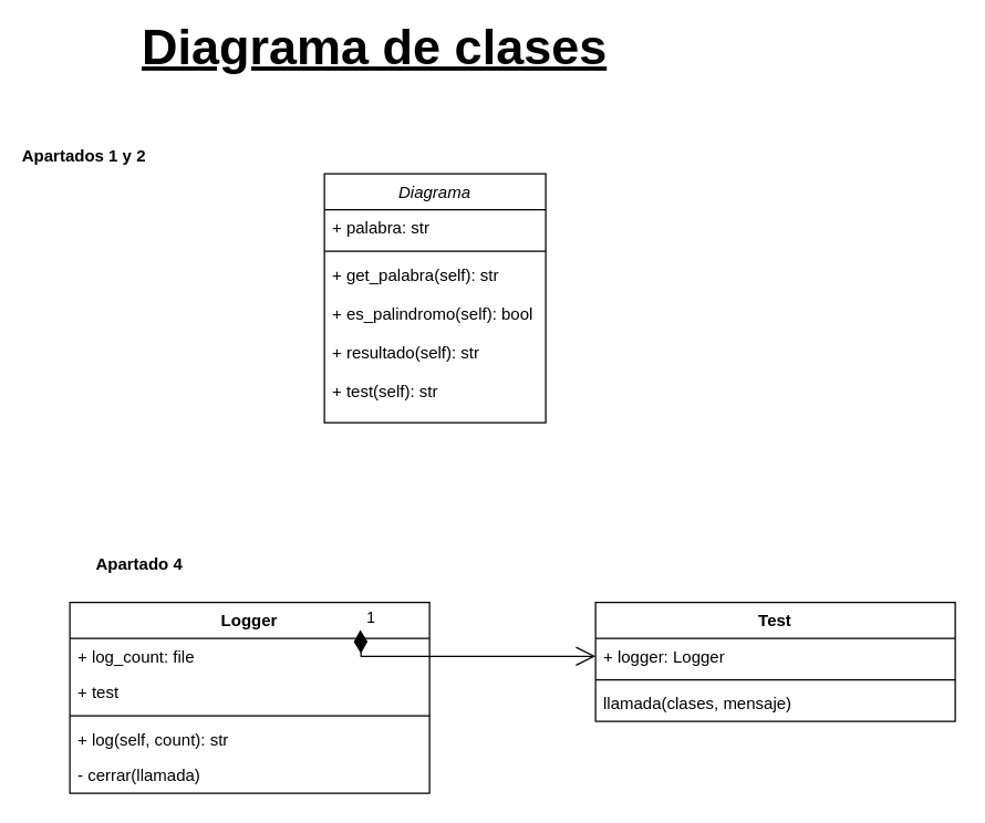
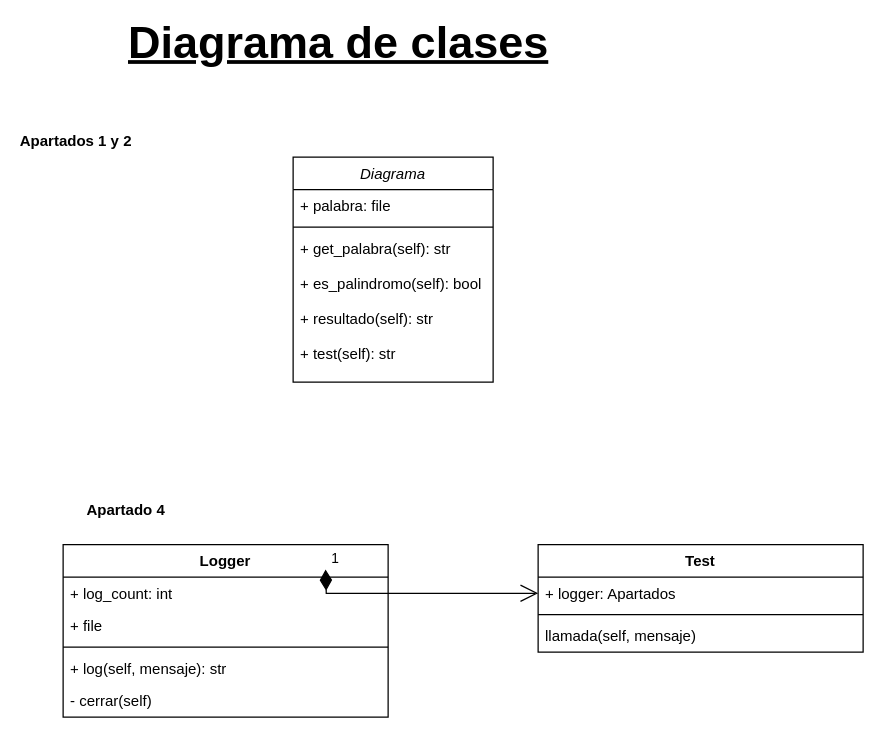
  <mxCell id="0" />
  <mxCell id="1" parent="0" />
  <mxCell id="2" value="Diagrama" style="swimlane;fontStyle=2;align=center;verticalAlign=top;childLayout=stackLayout;horizontal=1;startSize=26;horizontalStack=0;resizeParent=1;resizeLast=0;collapsible=1;marginBottom=0;rounded=0;shadow=0;strokeWidth=1;" parent="1" vertex="1"><mxGeometry x="234" y="125" width="160" height="180" as="geometry"><mxRectangle x="230" y="140" width="160" height="26" as="alternateBounds" /></mxGeometry></mxCell>
- <mxCell id="3" value="+ palabra: str" style="text;align=left;verticalAlign=top;spacingLeft=4;spacingRight=4;overflow=hidden;rotatable=0;points=[[0,0.5],[1,0.5]];portConstraint=eastwest;" parent="2" vertex="1"><mxGeometry y="26" width="160" height="26" as="geometry" /></mxCell>
+ <mxCell id="3" value="+ palabra: file" style="text;align=left;verticalAlign=top;spacingLeft=4;spacingRight=4;overflow=hidden;rotatable=0;points=[[0,0.5],[1,0.5]];portConstraint=eastwest;" parent="2" vertex="1"><mxGeometry y="26" width="160" height="26" as="geometry" /></mxCell>
  <mxCell id="4" value="" style="line;html=1;strokeWidth=1;align=left;verticalAlign=middle;spacingTop=-1;spacingLeft=3;spacingRight=3;rotatable=0;labelPosition=right;points=[];portConstraint=eastwest;" parent="2" vertex="1"><mxGeometry y="52" width="160" height="8" as="geometry" /></mxCell>
  <mxCell id="5" value="+ get_palabra(self): str&#10;&#10;+ es_palindromo(self): bool&#10;&#10;+ resultado(self): str&#10;&#10;+ test(self): str" style="text;align=left;verticalAlign=top;spacingLeft=4;spacingRight=4;overflow=hidden;rotatable=0;points=[[0,0.5],[1,0.5]];portConstraint=eastwest;" parent="2" vertex="1"><mxGeometry y="60" width="160" height="120" as="geometry" /></mxCell>
  <mxCell id="6" value="Apartados 1 y 2" style="text;align=center;fontStyle=1;verticalAlign=middle;spacingLeft=3;spacingRight=3;strokeColor=none;rotatable=0;points=[[0,0.5],[1,0.5]];portConstraint=eastwest;html=1;" vertex="1" parent="1"><mxGeometry x="20" y="100" width="80" height="26" as="geometry" /></mxCell>
  <mxCell id="7" value="Apartado 4" style="text;align=center;fontStyle=1;verticalAlign=middle;spacingLeft=3;spacingRight=3;strokeColor=none;rotatable=0;points=[[0,0.5],[1,0.5]];portConstraint=eastwest;html=1;" vertex="1" parent="1"><mxGeometry x="60" y="395" width="80" height="26" as="geometry" /></mxCell>
  <mxCell id="8" value="Logger&lt;div&gt;&lt;br&gt;&lt;/div&gt;" style="swimlane;fontStyle=1;align=center;verticalAlign=top;childLayout=stackLayout;horizontal=1;startSize=26;horizontalStack=0;resizeParent=1;resizeParentMax=0;resizeLast=0;collapsible=1;marginBottom=0;whiteSpace=wrap;html=1;" vertex="1" parent="1"><mxGeometry x="50" y="435" width="260" height="138" as="geometry" /></mxCell>
  <mxCell id="9" value="1" style="endArrow=open;html=1;endSize=12;startArrow=diamondThin;startSize=14;startFill=1;edgeStyle=orthogonalEdgeStyle;align=left;verticalAlign=bottom;rounded=0;" edge="1" parent="8" target="16"><mxGeometry x="-1" y="3" relative="1" as="geometry"><mxPoint x="210" y="20" as="sourcePoint" /><mxPoint x="370" y="20" as="targetPoint" /></mxGeometry></mxCell>
- <mxCell id="10" value="+ log_count: file" style="text;strokeColor=none;fillColor=none;align=left;verticalAlign=top;spacingLeft=4;spacingRight=4;overflow=hidden;rotatable=0;points=[[0,0.5],[1,0.5]];portConstraint=eastwest;whiteSpace=wrap;html=1;" vertex="1" parent="8"><mxGeometry y="26" width="260" height="26" as="geometry" /></mxCell>
- <mxCell id="11" value="+ test" style="text;strokeColor=none;fillColor=none;align=left;verticalAlign=top;spacingLeft=4;spacingRight=4;overflow=hidden;rotatable=0;points=[[0,0.5],[1,0.5]];portConstraint=eastwest;whiteSpace=wrap;html=1;" vertex="1" parent="8"><mxGeometry y="52" width="260" height="26" as="geometry" /></mxCell>
+ <mxCell id="10" value="+ log_count: int" style="text;strokeColor=none;fillColor=none;align=left;verticalAlign=top;spacingLeft=4;spacingRight=4;overflow=hidden;rotatable=0;points=[[0,0.5],[1,0.5]];portConstraint=eastwest;whiteSpace=wrap;html=1;" vertex="1" parent="8"><mxGeometry y="26" width="260" height="26" as="geometry" /></mxCell>
+ <mxCell id="11" value="+ file" style="text;strokeColor=none;fillColor=none;align=left;verticalAlign=top;spacingLeft=4;spacingRight=4;overflow=hidden;rotatable=0;points=[[0,0.5],[1,0.5]];portConstraint=eastwest;whiteSpace=wrap;html=1;" vertex="1" parent="8"><mxGeometry y="52" width="260" height="26" as="geometry" /></mxCell>
  <mxCell id="12" value="" style="line;strokeWidth=1;fillColor=none;align=left;verticalAlign=middle;spacingTop=-1;spacingLeft=3;spacingRight=3;rotatable=0;labelPosition=right;points=[];portConstraint=eastwest;strokeColor=inherit;" vertex="1" parent="8"><mxGeometry y="78" width="260" height="8" as="geometry" /></mxCell>
- <mxCell id="13" value="+ log(self, count): str" style="text;strokeColor=none;fillColor=none;align=left;verticalAlign=top;spacingLeft=4;spacingRight=4;overflow=hidden;rotatable=0;points=[[0,0.5],[1,0.5]];portConstraint=eastwest;whiteSpace=wrap;html=1;" vertex="1" parent="8"><mxGeometry y="86" width="260" height="26" as="geometry" /></mxCell>
- <mxCell id="14" value="- cerrar(llamada)" style="text;strokeColor=none;fillColor=none;align=left;verticalAlign=top;spacingLeft=4;spacingRight=4;overflow=hidden;rotatable=0;points=[[0,0.5],[1,0.5]];portConstraint=eastwest;whiteSpace=wrap;html=1;" vertex="1" parent="8"><mxGeometry y="112" width="260" height="26" as="geometry" /></mxCell>
+ <mxCell id="13" value="+ log(self, mensaje): str" style="text;strokeColor=none;fillColor=none;align=left;verticalAlign=top;spacingLeft=4;spacingRight=4;overflow=hidden;rotatable=0;points=[[0,0.5],[1,0.5]];portConstraint=eastwest;whiteSpace=wrap;html=1;" vertex="1" parent="8"><mxGeometry y="86" width="260" height="26" as="geometry" /></mxCell>
+ <mxCell id="14" value="- cerrar(self)" style="text;strokeColor=none;fillColor=none;align=left;verticalAlign=top;spacingLeft=4;spacingRight=4;overflow=hidden;rotatable=0;points=[[0,0.5],[1,0.5]];portConstraint=eastwest;whiteSpace=wrap;html=1;" vertex="1" parent="8"><mxGeometry y="112" width="260" height="26" as="geometry" /></mxCell>
  <mxCell id="15" value="&lt;div&gt;Test&lt;/div&gt;" style="swimlane;fontStyle=1;align=center;verticalAlign=top;childLayout=stackLayout;horizontal=1;startSize=26;horizontalStack=0;resizeParent=1;resizeParentMax=0;resizeLast=0;collapsible=1;marginBottom=0;whiteSpace=wrap;html=1;" vertex="1" parent="1"><mxGeometry x="430" y="435" width="260" height="86" as="geometry" /></mxCell>
- <mxCell id="16" value="+ logger: Logger" style="text;strokeColor=none;fillColor=none;align=left;verticalAlign=top;spacingLeft=4;spacingRight=4;overflow=hidden;rotatable=0;points=[[0,0.5],[1,0.5]];portConstraint=eastwest;whiteSpace=wrap;html=1;" vertex="1" parent="15"><mxGeometry y="26" width="260" height="26" as="geometry" /></mxCell>
+ <mxCell id="16" value="+ logger: Apartados" style="text;strokeColor=none;fillColor=none;align=left;verticalAlign=top;spacingLeft=4;spacingRight=4;overflow=hidden;rotatable=0;points=[[0,0.5],[1,0.5]];portConstraint=eastwest;whiteSpace=wrap;html=1;" vertex="1" parent="15"><mxGeometry y="26" width="260" height="26" as="geometry" /></mxCell>
  <mxCell id="17" value="" style="line;strokeWidth=1;fillColor=none;align=left;verticalAlign=middle;spacingTop=-1;spacingLeft=3;spacingRight=3;rotatable=0;labelPosition=right;points=[];portConstraint=eastwest;strokeColor=inherit;" vertex="1" parent="15"><mxGeometry y="52" width="260" height="8" as="geometry" /></mxCell>
- <mxCell id="18" value="llamada(clases, mensaje)" style="text;strokeColor=none;fillColor=none;align=left;verticalAlign=top;spacingLeft=4;spacingRight=4;overflow=hidden;rotatable=0;points=[[0,0.5],[1,0.5]];portConstraint=eastwest;whiteSpace=wrap;html=1;" vertex="1" parent="15"><mxGeometry y="60" width="260" height="26" as="geometry" /></mxCell>
+ <mxCell id="18" value="llamada(self, mensaje)" style="text;strokeColor=none;fillColor=none;align=left;verticalAlign=top;spacingLeft=4;spacingRight=4;overflow=hidden;rotatable=0;points=[[0,0.5],[1,0.5]];portConstraint=eastwest;whiteSpace=wrap;html=1;" vertex="1" parent="15"><mxGeometry y="60" width="260" height="26" as="geometry" /></mxCell>
  <mxCell id="19" value="&lt;span style=&quot;font-size: 36px;&quot;&gt;&lt;u&gt;Diagrama de clases&lt;/u&gt;&lt;/span&gt;" style="text;align=center;fontStyle=1;verticalAlign=middle;spacingLeft=3;spacingRight=3;strokeColor=none;rotatable=0;points=[[0,0.5],[1,0.5]];portConstraint=eastwest;html=1;" vertex="1" parent="1"><mxGeometry x="230" y="20" width="80" height="26" as="geometry" /></mxCell>
  <mxCell id="20" style="edgeStyle=orthogonalEdgeStyle;rounded=0;orthogonalLoop=1;jettySize=auto;html=1;exitX=1;exitY=0.5;exitDx=0;exitDy=0;" edge="1" parent="1" source="19" target="19"><mxGeometry relative="1" as="geometry" /></mxCell>
